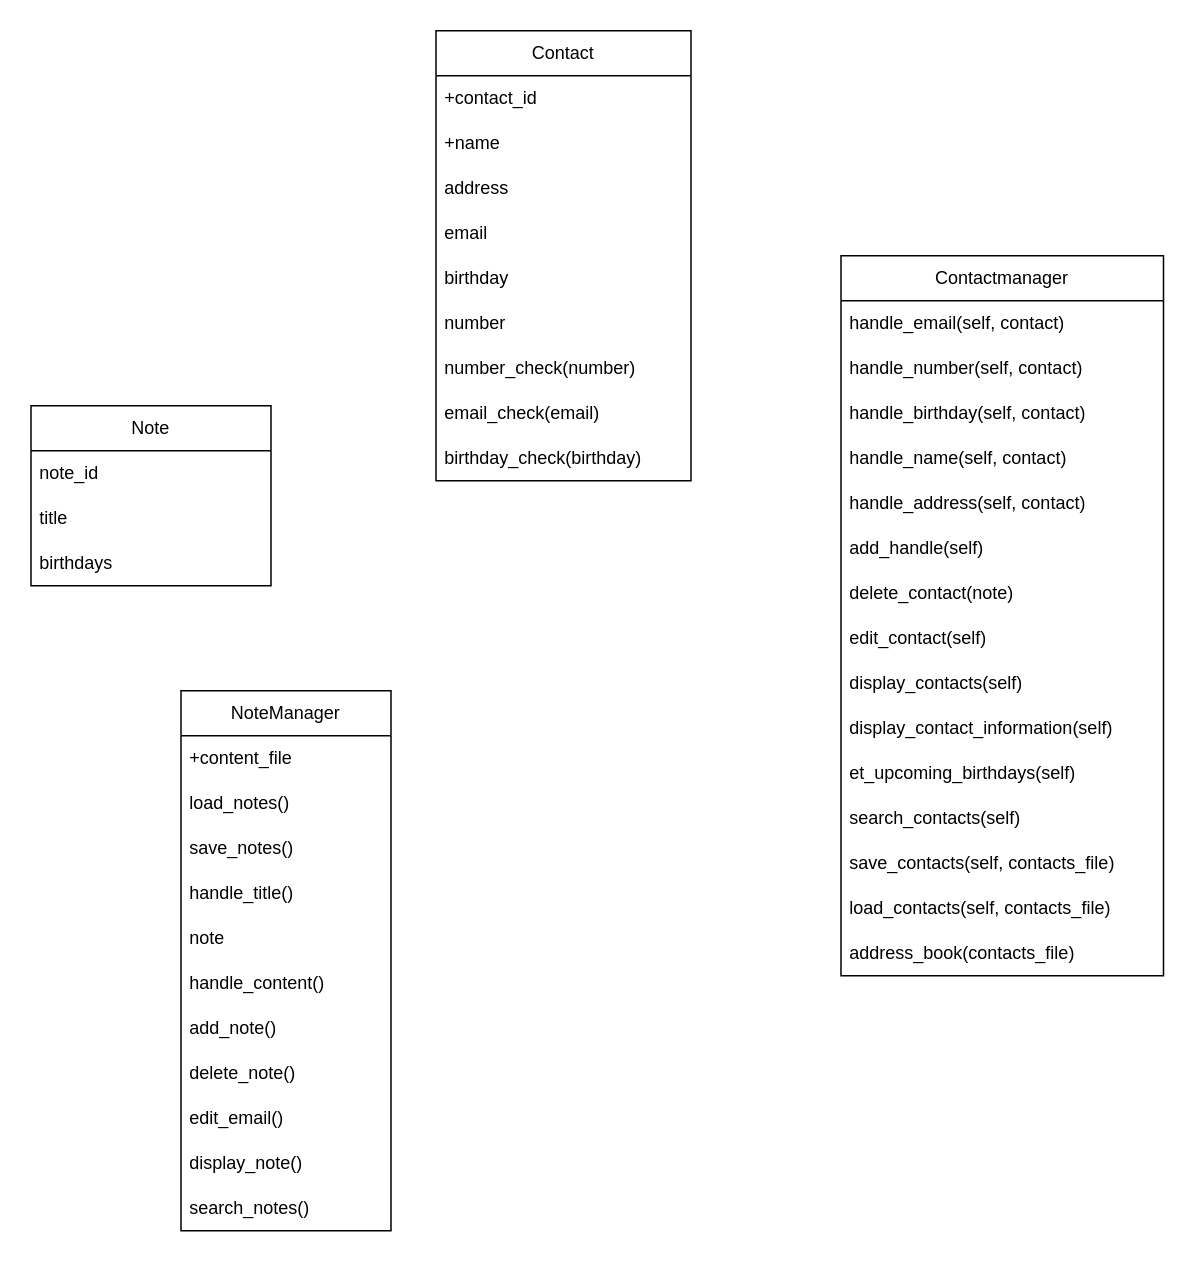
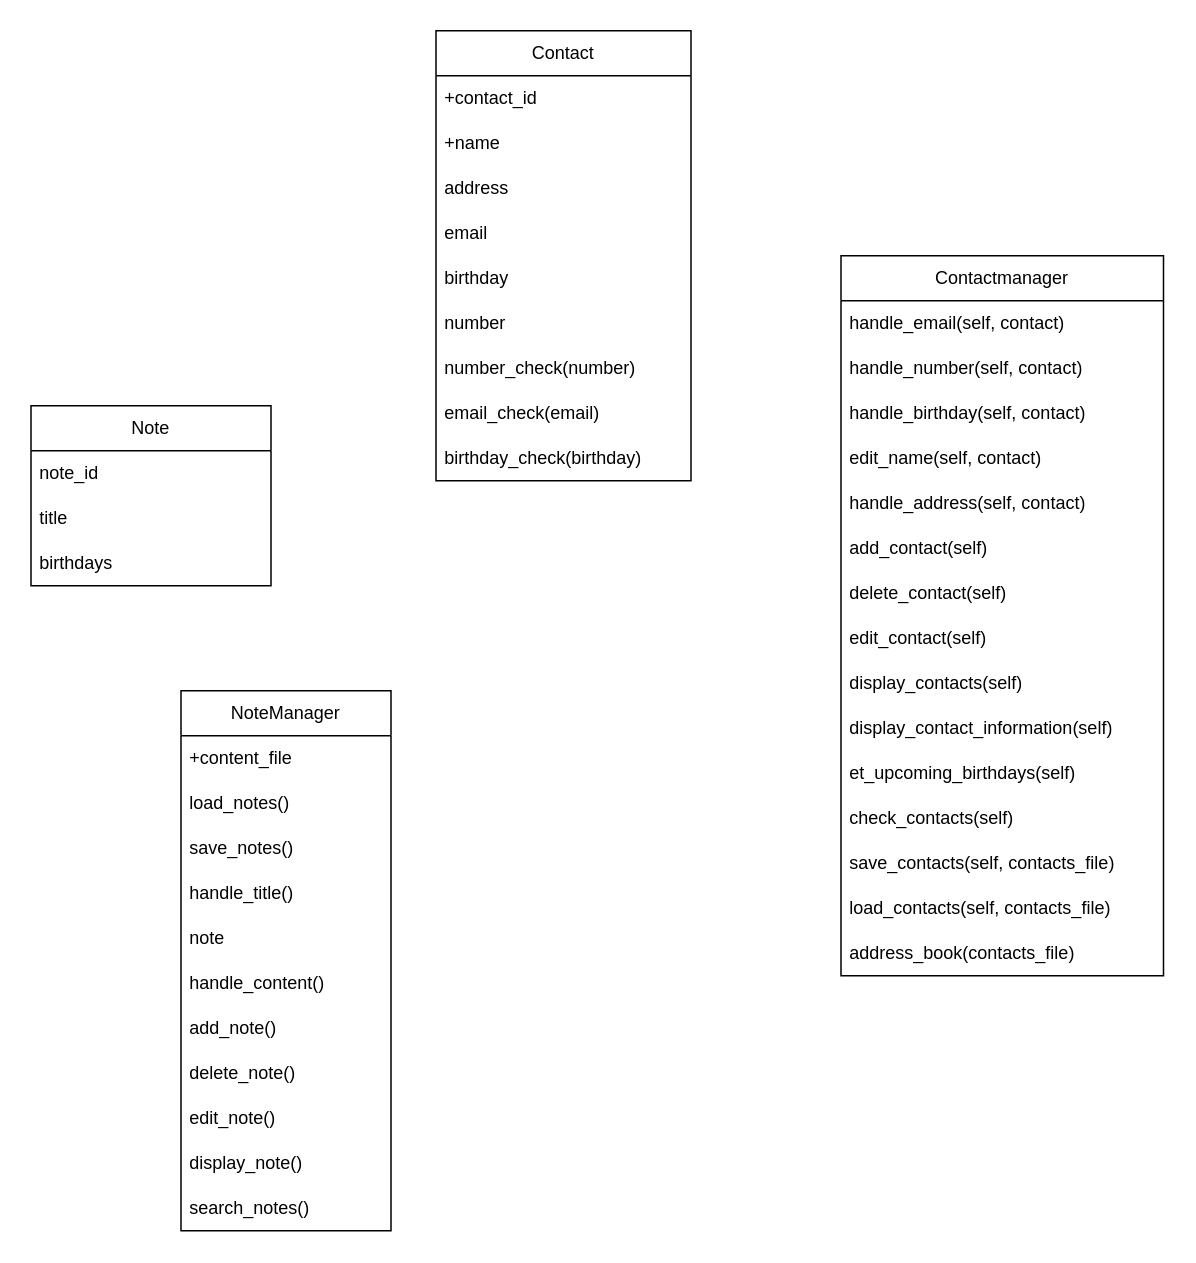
  <mxCell id="0" />
  <mxCell id="1" parent="0" />
  <mxCell id="2" value="Contact" style="swimlane;fontStyle=0;childLayout=stackLayout;horizontal=1;startSize=30;horizontalStack=0;resizeParent=1;resizeParentMax=0;resizeLast=0;collapsible=1;marginBottom=0;whiteSpace=wrap;html=1;" vertex="1" parent="1"><mxGeometry x="290" y="20" width="170" height="300" as="geometry"><mxRectangle x="280" y="140" width="80" height="30" as="alternateBounds" /></mxGeometry></mxCell>
  <mxCell id="3" value="+contact_id" style="text;strokeColor=none;fillColor=none;align=left;verticalAlign=middle;spacingLeft=4;spacingRight=4;overflow=hidden;points=[[0,0.5],[1,0.5]];portConstraint=eastwest;rotatable=0;whiteSpace=wrap;html=1;" vertex="1" parent="2"><mxGeometry y="30" width="170" height="30" as="geometry" /></mxCell>
  <mxCell id="4" value="+name" style="text;strokeColor=none;fillColor=none;align=left;verticalAlign=middle;spacingLeft=4;spacingRight=4;overflow=hidden;points=[[0,0.5],[1,0.5]];portConstraint=eastwest;rotatable=0;whiteSpace=wrap;html=1;" vertex="1" parent="2"><mxGeometry y="60" width="170" height="30" as="geometry" /></mxCell>
  <mxCell id="5" value="address" style="text;strokeColor=none;fillColor=none;align=left;verticalAlign=middle;spacingLeft=4;spacingRight=4;overflow=hidden;points=[[0,0.5],[1,0.5]];portConstraint=eastwest;rotatable=0;whiteSpace=wrap;html=1;" vertex="1" parent="2"><mxGeometry y="90" width="170" height="30" as="geometry" /></mxCell>
  <mxCell id="6" value="email" style="text;strokeColor=none;fillColor=none;align=left;verticalAlign=middle;spacingLeft=4;spacingRight=4;overflow=hidden;points=[[0,0.5],[1,0.5]];portConstraint=eastwest;rotatable=0;whiteSpace=wrap;html=1;" vertex="1" parent="2"><mxGeometry y="120" width="170" height="30" as="geometry" /></mxCell>
  <mxCell id="7" value="birthday" style="text;strokeColor=none;fillColor=none;align=left;verticalAlign=middle;spacingLeft=4;spacingRight=4;overflow=hidden;points=[[0,0.5],[1,0.5]];portConstraint=eastwest;rotatable=0;whiteSpace=wrap;html=1;" vertex="1" parent="2"><mxGeometry y="150" width="170" height="30" as="geometry" /></mxCell>
  <mxCell id="8" value="number" style="text;strokeColor=none;fillColor=none;align=left;verticalAlign=middle;spacingLeft=4;spacingRight=4;overflow=hidden;points=[[0,0.5],[1,0.5]];portConstraint=eastwest;rotatable=0;whiteSpace=wrap;html=1;" vertex="1" parent="2"><mxGeometry y="180" width="170" height="30" as="geometry" /></mxCell>
  <mxCell id="9" value="number_check(number)" style="text;strokeColor=none;fillColor=none;align=left;verticalAlign=middle;spacingLeft=4;spacingRight=4;overflow=hidden;points=[[0,0.5],[1,0.5]];portConstraint=eastwest;rotatable=0;whiteSpace=wrap;html=1;" vertex="1" parent="2"><mxGeometry y="210" width="170" height="30" as="geometry" /></mxCell>
  <mxCell id="10" value="email_check(email)" style="text;strokeColor=none;fillColor=none;align=left;verticalAlign=middle;spacingLeft=4;spacingRight=4;overflow=hidden;points=[[0,0.5],[1,0.5]];portConstraint=eastwest;rotatable=0;whiteSpace=wrap;html=1;" vertex="1" parent="2"><mxGeometry y="240" width="170" height="30" as="geometry" /></mxCell>
  <mxCell id="11" value="birthday_check(birthday)" style="text;strokeColor=none;fillColor=none;align=left;verticalAlign=middle;spacingLeft=4;spacingRight=4;overflow=hidden;points=[[0,0.5],[1,0.5]];portConstraint=eastwest;rotatable=0;whiteSpace=wrap;html=1;" vertex="1" parent="2"><mxGeometry y="270" width="170" height="30" as="geometry" /></mxCell>
  <mxCell id="12" value="Contactmanager" style="swimlane;fontStyle=0;childLayout=stackLayout;horizontal=1;startSize=30;horizontalStack=0;resizeParent=1;resizeParentMax=0;resizeLast=0;collapsible=1;marginBottom=0;whiteSpace=wrap;html=1;" vertex="1" parent="1"><mxGeometry x="560" y="170" width="215" height="480" as="geometry" /></mxCell>
  <mxCell id="13" value="handle_email(self, contact)" style="text;strokeColor=none;fillColor=none;align=left;verticalAlign=middle;spacingLeft=4;spacingRight=4;overflow=hidden;points=[[0,0.5],[1,0.5]];portConstraint=eastwest;rotatable=0;whiteSpace=wrap;html=1;" vertex="1" parent="12"><mxGeometry y="30" width="215" height="30" as="geometry" /></mxCell>
  <mxCell id="14" value="handle_number(self, contact)" style="text;strokeColor=none;fillColor=none;align=left;verticalAlign=middle;spacingLeft=4;spacingRight=4;overflow=hidden;points=[[0,0.5],[1,0.5]];portConstraint=eastwest;rotatable=0;whiteSpace=wrap;html=1;" vertex="1" parent="12"><mxGeometry y="60" width="215" height="30" as="geometry" /></mxCell>
  <mxCell id="15" value="handle_birthday(self, contact)" style="text;strokeColor=none;fillColor=none;align=left;verticalAlign=middle;spacingLeft=4;spacingRight=4;overflow=hidden;points=[[0,0.5],[1,0.5]];portConstraint=eastwest;rotatable=0;whiteSpace=wrap;html=1;" vertex="1" parent="12"><mxGeometry y="90" width="215" height="30" as="geometry" /></mxCell>
- <mxCell id="16" value="handle_name(self, contact)" style="text;strokeColor=none;fillColor=none;align=left;verticalAlign=middle;spacingLeft=4;spacingRight=4;overflow=hidden;points=[[0,0.5],[1,0.5]];portConstraint=eastwest;rotatable=0;whiteSpace=wrap;html=1;" vertex="1" parent="12"><mxGeometry y="120" width="215" height="30" as="geometry" /></mxCell>
+ <mxCell id="16" value="edit_name(self, contact)" style="text;strokeColor=none;fillColor=none;align=left;verticalAlign=middle;spacingLeft=4;spacingRight=4;overflow=hidden;points=[[0,0.5],[1,0.5]];portConstraint=eastwest;rotatable=0;whiteSpace=wrap;html=1;" vertex="1" parent="12"><mxGeometry y="120" width="215" height="30" as="geometry" /></mxCell>
  <mxCell id="17" value="handle_address(self, contact)" style="text;strokeColor=none;fillColor=none;align=left;verticalAlign=middle;spacingLeft=4;spacingRight=4;overflow=hidden;points=[[0,0.5],[1,0.5]];portConstraint=eastwest;rotatable=0;whiteSpace=wrap;html=1;" vertex="1" parent="12"><mxGeometry y="150" width="215" height="30" as="geometry" /></mxCell>
- <mxCell id="18" value="add_handle(self)" style="text;strokeColor=none;fillColor=none;align=left;verticalAlign=middle;spacingLeft=4;spacingRight=4;overflow=hidden;points=[[0,0.5],[1,0.5]];portConstraint=eastwest;rotatable=0;whiteSpace=wrap;html=1;" vertex="1" parent="12"><mxGeometry y="180" width="215" height="30" as="geometry" /></mxCell>
- <mxCell id="19" value="delete_contact(note)" style="text;strokeColor=none;fillColor=none;align=left;verticalAlign=middle;spacingLeft=4;spacingRight=4;overflow=hidden;points=[[0,0.5],[1,0.5]];portConstraint=eastwest;rotatable=0;whiteSpace=wrap;html=1;" vertex="1" parent="12"><mxGeometry y="210" width="215" height="30" as="geometry" /></mxCell>
+ <mxCell id="18" value="add_contact(self)" style="text;strokeColor=none;fillColor=none;align=left;verticalAlign=middle;spacingLeft=4;spacingRight=4;overflow=hidden;points=[[0,0.5],[1,0.5]];portConstraint=eastwest;rotatable=0;whiteSpace=wrap;html=1;" vertex="1" parent="12"><mxGeometry y="180" width="215" height="30" as="geometry" /></mxCell>
+ <mxCell id="19" value="delete_contact(self)" style="text;strokeColor=none;fillColor=none;align=left;verticalAlign=middle;spacingLeft=4;spacingRight=4;overflow=hidden;points=[[0,0.5],[1,0.5]];portConstraint=eastwest;rotatable=0;whiteSpace=wrap;html=1;" vertex="1" parent="12"><mxGeometry y="210" width="215" height="30" as="geometry" /></mxCell>
  <mxCell id="20" value="edit_contact(self)" style="text;strokeColor=none;fillColor=none;align=left;verticalAlign=middle;spacingLeft=4;spacingRight=4;overflow=hidden;points=[[0,0.5],[1,0.5]];portConstraint=eastwest;rotatable=0;whiteSpace=wrap;html=1;" vertex="1" parent="12"><mxGeometry y="240" width="215" height="30" as="geometry" /></mxCell>
  <mxCell id="21" value="display_contacts(self)" style="text;strokeColor=none;fillColor=none;align=left;verticalAlign=middle;spacingLeft=4;spacingRight=4;overflow=hidden;points=[[0,0.5],[1,0.5]];portConstraint=eastwest;rotatable=0;whiteSpace=wrap;html=1;" vertex="1" parent="12"><mxGeometry y="270" width="215" height="30" as="geometry" /></mxCell>
  <mxCell id="22" value="display_contact_information(self)" style="text;strokeColor=none;fillColor=none;align=left;verticalAlign=middle;spacingLeft=4;spacingRight=4;overflow=hidden;points=[[0,0.5],[1,0.5]];portConstraint=eastwest;rotatable=0;whiteSpace=wrap;html=1;" vertex="1" parent="12"><mxGeometry y="300" width="215" height="30" as="geometry" /></mxCell>
  <mxCell id="23" value="et_upcoming_birthdays(self)" style="text;strokeColor=none;fillColor=none;align=left;verticalAlign=middle;spacingLeft=4;spacingRight=4;overflow=hidden;points=[[0,0.5],[1,0.5]];portConstraint=eastwest;rotatable=0;whiteSpace=wrap;html=1;" vertex="1" parent="12"><mxGeometry y="330" width="215" height="30" as="geometry" /></mxCell>
- <mxCell id="24" value="search_contacts(self)" style="text;strokeColor=none;fillColor=none;align=left;verticalAlign=middle;spacingLeft=4;spacingRight=4;overflow=hidden;points=[[0,0.5],[1,0.5]];portConstraint=eastwest;rotatable=0;whiteSpace=wrap;html=1;" vertex="1" parent="12"><mxGeometry y="360" width="215" height="30" as="geometry" /></mxCell>
+ <mxCell id="24" value="check_contacts(self)" style="text;strokeColor=none;fillColor=none;align=left;verticalAlign=middle;spacingLeft=4;spacingRight=4;overflow=hidden;points=[[0,0.5],[1,0.5]];portConstraint=eastwest;rotatable=0;whiteSpace=wrap;html=1;" vertex="1" parent="12"><mxGeometry y="360" width="215" height="30" as="geometry" /></mxCell>
  <mxCell id="25" value="save_contacts(self, contacts_file)" style="text;strokeColor=none;fillColor=none;align=left;verticalAlign=middle;spacingLeft=4;spacingRight=4;overflow=hidden;points=[[0,0.5],[1,0.5]];portConstraint=eastwest;rotatable=0;whiteSpace=wrap;html=1;" vertex="1" parent="12"><mxGeometry y="390" width="215" height="30" as="geometry" /></mxCell>
  <mxCell id="26" value="load_contacts(self, contacts_file)" style="text;strokeColor=none;fillColor=none;align=left;verticalAlign=middle;spacingLeft=4;spacingRight=4;overflow=hidden;points=[[0,0.5],[1,0.5]];portConstraint=eastwest;rotatable=0;whiteSpace=wrap;html=1;" vertex="1" parent="12"><mxGeometry y="420" width="215" height="30" as="geometry" /></mxCell>
  <mxCell id="27" value="address_book(contacts_file)" style="text;strokeColor=none;fillColor=none;align=left;verticalAlign=middle;spacingLeft=4;spacingRight=4;overflow=hidden;points=[[0,0.5],[1,0.5]];portConstraint=eastwest;rotatable=0;whiteSpace=wrap;html=1;" vertex="1" parent="12"><mxGeometry y="450" width="215" height="30" as="geometry" /></mxCell>
  <mxCell id="28" value="Note" style="swimlane;fontStyle=0;childLayout=stackLayout;horizontal=1;startSize=30;horizontalStack=0;resizeParent=1;resizeParentMax=0;resizeLast=0;collapsible=1;marginBottom=0;whiteSpace=wrap;html=1;" vertex="1" parent="1"><mxGeometry x="20" y="270" width="160" height="120" as="geometry" /></mxCell>
  <mxCell id="29" value="note_id" style="text;strokeColor=none;fillColor=none;align=left;verticalAlign=middle;spacingLeft=4;spacingRight=4;overflow=hidden;points=[[0,0.5],[1,0.5]];portConstraint=eastwest;rotatable=0;whiteSpace=wrap;html=1;" vertex="1" parent="28"><mxGeometry y="30" width="160" height="30" as="geometry" /></mxCell>
  <mxCell id="30" value="title" style="text;strokeColor=none;fillColor=none;align=left;verticalAlign=middle;spacingLeft=4;spacingRight=4;overflow=hidden;points=[[0,0.5],[1,0.5]];portConstraint=eastwest;rotatable=0;whiteSpace=wrap;html=1;" vertex="1" parent="28"><mxGeometry y="60" width="160" height="30" as="geometry" /></mxCell>
  <mxCell id="31" value="birthdays" style="text;strokeColor=none;fillColor=none;align=left;verticalAlign=middle;spacingLeft=4;spacingRight=4;overflow=hidden;points=[[0,0.5],[1,0.5]];portConstraint=eastwest;rotatable=0;whiteSpace=wrap;html=1;" vertex="1" parent="28"><mxGeometry y="90" width="160" height="30" as="geometry" /></mxCell>
  <mxCell id="32" value="NoteManager" style="swimlane;fontStyle=0;childLayout=stackLayout;horizontal=1;startSize=30;horizontalStack=0;resizeParent=1;resizeParentMax=0;resizeLast=0;collapsible=1;marginBottom=0;whiteSpace=wrap;html=1;" vertex="1" parent="1"><mxGeometry x="120" y="460" width="140" height="360" as="geometry" /></mxCell>
  <mxCell id="33" value="+content_file" style="text;strokeColor=none;fillColor=none;align=left;verticalAlign=middle;spacingLeft=4;spacingRight=4;overflow=hidden;points=[[0,0.5],[1,0.5]];portConstraint=eastwest;rotatable=0;whiteSpace=wrap;html=1;" vertex="1" parent="32"><mxGeometry y="30" width="140" height="30" as="geometry" /></mxCell>
  <mxCell id="34" value="load_notes()" style="text;strokeColor=none;fillColor=none;align=left;verticalAlign=middle;spacingLeft=4;spacingRight=4;overflow=hidden;points=[[0,0.5],[1,0.5]];portConstraint=eastwest;rotatable=0;whiteSpace=wrap;html=1;" vertex="1" parent="32"><mxGeometry y="60" width="140" height="30" as="geometry" /></mxCell>
  <mxCell id="35" value="save_notes()" style="text;strokeColor=none;fillColor=none;align=left;verticalAlign=middle;spacingLeft=4;spacingRight=4;overflow=hidden;points=[[0,0.5],[1,0.5]];portConstraint=eastwest;rotatable=0;whiteSpace=wrap;html=1;" vertex="1" parent="32"><mxGeometry y="90" width="140" height="30" as="geometry" /></mxCell>
  <mxCell id="36" value="handle_title()" style="text;strokeColor=none;fillColor=none;align=left;verticalAlign=middle;spacingLeft=4;spacingRight=4;overflow=hidden;points=[[0,0.5],[1,0.5]];portConstraint=eastwest;rotatable=0;whiteSpace=wrap;html=1;" vertex="1" parent="32"><mxGeometry y="120" width="140" height="30" as="geometry" /></mxCell>
  <mxCell id="37" value="note" style="text;strokeColor=none;fillColor=none;align=left;verticalAlign=middle;spacingLeft=4;spacingRight=4;overflow=hidden;points=[[0,0.5],[1,0.5]];portConstraint=eastwest;rotatable=0;whiteSpace=wrap;html=1;" vertex="1" parent="32"><mxGeometry y="150" width="140" height="30" as="geometry" /></mxCell>
  <mxCell id="38" value="handle_content()" style="text;strokeColor=none;fillColor=none;align=left;verticalAlign=middle;spacingLeft=4;spacingRight=4;overflow=hidden;points=[[0,0.5],[1,0.5]];portConstraint=eastwest;rotatable=0;whiteSpace=wrap;html=1;" vertex="1" parent="32"><mxGeometry y="180" width="140" height="30" as="geometry" /></mxCell>
  <mxCell id="39" value="add_note()" style="text;strokeColor=none;fillColor=none;align=left;verticalAlign=middle;spacingLeft=4;spacingRight=4;overflow=hidden;points=[[0,0.5],[1,0.5]];portConstraint=eastwest;rotatable=0;whiteSpace=wrap;html=1;" vertex="1" parent="32"><mxGeometry y="210" width="140" height="30" as="geometry" /></mxCell>
  <mxCell id="40" value="delete_note()" style="text;strokeColor=none;fillColor=none;align=left;verticalAlign=middle;spacingLeft=4;spacingRight=4;overflow=hidden;points=[[0,0.5],[1,0.5]];portConstraint=eastwest;rotatable=0;whiteSpace=wrap;html=1;" vertex="1" parent="32"><mxGeometry y="240" width="140" height="30" as="geometry" /></mxCell>
- <mxCell id="41" value="edit_email()" style="text;strokeColor=none;fillColor=none;align=left;verticalAlign=middle;spacingLeft=4;spacingRight=4;overflow=hidden;points=[[0,0.5],[1,0.5]];portConstraint=eastwest;rotatable=0;whiteSpace=wrap;html=1;" vertex="1" parent="32"><mxGeometry y="270" width="140" height="30" as="geometry" /></mxCell>
+ <mxCell id="41" value="edit_note()" style="text;strokeColor=none;fillColor=none;align=left;verticalAlign=middle;spacingLeft=4;spacingRight=4;overflow=hidden;points=[[0,0.5],[1,0.5]];portConstraint=eastwest;rotatable=0;whiteSpace=wrap;html=1;" vertex="1" parent="32"><mxGeometry y="270" width="140" height="30" as="geometry" /></mxCell>
  <mxCell id="42" value="display_note()" style="text;strokeColor=none;fillColor=none;align=left;verticalAlign=middle;spacingLeft=4;spacingRight=4;overflow=hidden;points=[[0,0.5],[1,0.5]];portConstraint=eastwest;rotatable=0;whiteSpace=wrap;html=1;" vertex="1" parent="32"><mxGeometry y="300" width="140" height="30" as="geometry" /></mxCell>
  <mxCell id="43" value="search_notes()" style="text;strokeColor=none;fillColor=none;align=left;verticalAlign=middle;spacingLeft=4;spacingRight=4;overflow=hidden;points=[[0,0.5],[1,0.5]];portConstraint=eastwest;rotatable=0;whiteSpace=wrap;html=1;" vertex="1" parent="32"><mxGeometry y="330" width="140" height="30" as="geometry" /></mxCell>
